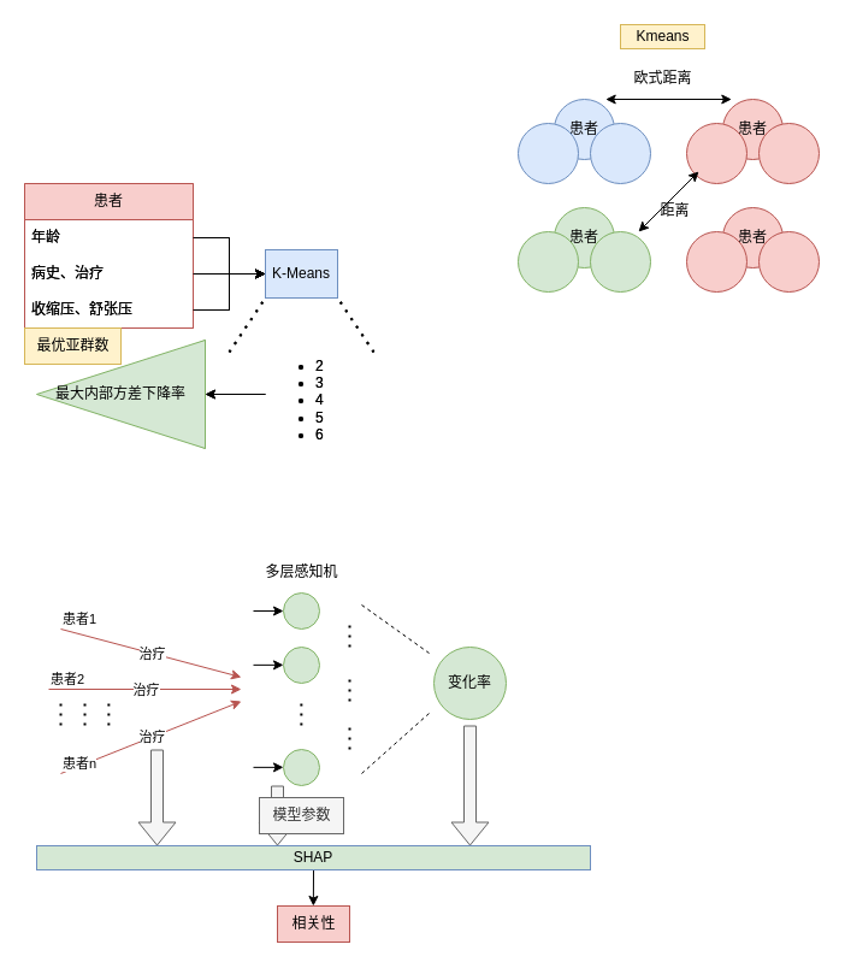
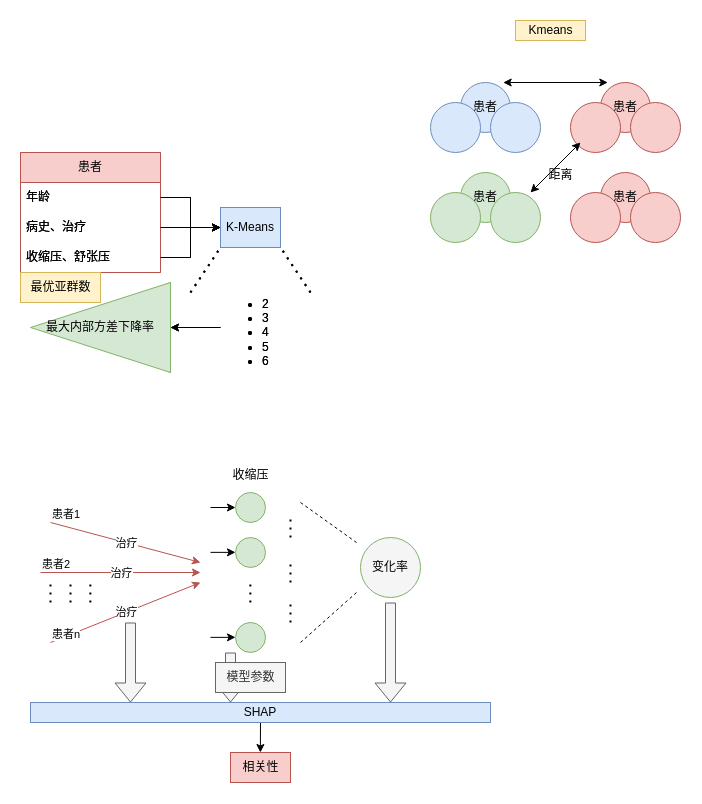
  <mxCell id="0" />
  <mxCell id="1" parent="0" />
  <mxCell id="2" value="患者" style="swimlane;fontStyle=0;childLayout=stackLayout;horizontal=1;startSize=30;horizontalStack=0;resizeParent=1;resizeParentMax=0;resizeLast=0;collapsible=1;marginBottom=0;whiteSpace=wrap;html=1;fillColor=#f8cecc;strokeColor=#b85450;" parent="1" vertex="1"><mxGeometry x="20" y="152" width="140" height="120" as="geometry" /></mxCell>
  <mxCell id="3" value="年龄" style="text;strokeColor=none;fillColor=none;align=left;verticalAlign=middle;spacingLeft=4;spacingRight=4;overflow=hidden;points=[[0,0.5],[1,0.5]];portConstraint=eastwest;rotatable=0;whiteSpace=wrap;html=1;" parent="2" vertex="1"><mxGeometry y="30" width="140" height="30" as="geometry" /></mxCell>
  <mxCell id="4" value="病史、治疗" style="text;strokeColor=none;fillColor=none;align=left;verticalAlign=middle;spacingLeft=4;spacingRight=4;overflow=hidden;points=[[0,0.5],[1,0.5]];portConstraint=eastwest;rotatable=0;whiteSpace=wrap;html=1;" parent="2" vertex="1"><mxGeometry y="60" width="140" height="30" as="geometry" /></mxCell>
  <mxCell id="5" value="收缩压、舒张压" style="text;strokeColor=none;fillColor=none;align=left;verticalAlign=middle;spacingLeft=4;spacingRight=4;overflow=hidden;points=[[0,0.5],[1,0.5]];portConstraint=eastwest;rotatable=0;whiteSpace=wrap;html=1;" parent="2" vertex="1"><mxGeometry y="90" width="140" height="30" as="geometry" /></mxCell>
  <mxCell id="6" value="K-Means" style="rounded=0;whiteSpace=wrap;html=1;fillColor=#dae8fc;strokeColor=#6c8ebf;" parent="1" vertex="1"><mxGeometry x="220" y="207" width="60" height="40" as="geometry" /></mxCell>
  <mxCell id="7" style="edgeStyle=orthogonalEdgeStyle;rounded=0;orthogonalLoop=1;jettySize=auto;html=1;exitX=1;exitY=0.5;exitDx=0;exitDy=0;entryX=0;entryY=0.5;entryDx=0;entryDy=0;" parent="1" source="3" target="6" edge="1"><mxGeometry relative="1" as="geometry" /></mxCell>
  <mxCell id="8" style="edgeStyle=orthogonalEdgeStyle;rounded=0;orthogonalLoop=1;jettySize=auto;html=1;exitX=1;exitY=0.5;exitDx=0;exitDy=0;" parent="1" source="5" target="6" edge="1"><mxGeometry relative="1" as="geometry" /></mxCell>
  <mxCell id="9" style="edgeStyle=orthogonalEdgeStyle;rounded=0;orthogonalLoop=1;jettySize=auto;html=1;exitX=1;exitY=0.5;exitDx=0;exitDy=0;entryX=0;entryY=0.5;entryDx=0;entryDy=0;" parent="1" source="4" target="6" edge="1"><mxGeometry relative="1" as="geometry"><mxPoint x="230" y="222" as="targetPoint" /></mxGeometry></mxCell>
  <mxCell id="10" style="edgeStyle=orthogonalEdgeStyle;rounded=0;orthogonalLoop=1;jettySize=auto;html=1;exitX=0;exitY=0.5;exitDx=0;exitDy=0;entryX=0;entryY=0.5;entryDx=0;entryDy=0;" parent="1" source="11" target="12" edge="1"><mxGeometry relative="1" as="geometry" /></mxCell>
  <mxCell id="11" value="&lt;ul&gt;&lt;li&gt;2&lt;/li&gt;&lt;li&gt;3&lt;/li&gt;&lt;li&gt;4&lt;/li&gt;&lt;li&gt;5&lt;/li&gt;&lt;li&gt;6&lt;/li&gt;&lt;/ul&gt;" style="text;strokeColor=none;fillColor=none;html=1;whiteSpace=wrap;verticalAlign=middle;overflow=hidden;labelBackgroundColor=none;shadow=1;" parent="1" vertex="1"><mxGeometry x="220" y="282" width="60" height="90" as="geometry" /></mxCell>
  <mxCell id="12" value="&lt;font style=&quot;font-size: 12px;&quot;&gt;最大内部方差&lt;/font&gt;" style="triangle;whiteSpace=wrap;html=1;fillColor=#d5e8d4;strokeColor=#82b366;direction=west;" parent="1" vertex="1"><mxGeometry x="70" y="282" width="100" height="90" as="geometry" /></mxCell>
  <mxCell id="13" value="" style="endArrow=none;dashed=1;html=1;dashPattern=1 3;strokeWidth=2;rounded=0;entryX=0;entryY=1;entryDx=0;entryDy=0;" parent="1" target="6" edge="1"><mxGeometry width="50" height="50" relative="1" as="geometry"><mxPoint x="190" y="292" as="sourcePoint" /><mxPoint x="220" y="242" as="targetPoint" /></mxGeometry></mxCell>
  <mxCell id="14" value="" style="endArrow=none;dashed=1;html=1;dashPattern=1 3;strokeWidth=2;rounded=0;entryX=1;entryY=1;entryDx=0;entryDy=0;" parent="1" target="6" edge="1"><mxGeometry width="50" height="50" relative="1" as="geometry"><mxPoint x="310" y="292" as="sourcePoint" /><mxPoint x="340" y="252" as="targetPoint" /></mxGeometry></mxCell>
  <mxCell id="15" value="患者" style="swimlane;fontStyle=0;childLayout=stackLayout;horizontal=1;startSize=30;horizontalStack=0;resizeParent=1;resizeParentMax=0;resizeLast=0;collapsible=1;marginBottom=0;whiteSpace=wrap;html=1;fillColor=#f8cecc;strokeColor=#b85450;" parent="1" vertex="1"><mxGeometry x="20" y="152" width="140" height="120" as="geometry" /></mxCell>
  <mxCell id="16" value="年龄" style="text;strokeColor=none;fillColor=none;align=left;verticalAlign=middle;spacingLeft=4;spacingRight=4;overflow=hidden;points=[[0,0.5],[1,0.5]];portConstraint=eastwest;rotatable=0;whiteSpace=wrap;html=1;" parent="15" vertex="1"><mxGeometry y="30" width="140" height="30" as="geometry" /></mxCell>
  <mxCell id="17" value="病史、治疗" style="text;strokeColor=none;fillColor=none;align=left;verticalAlign=middle;spacingLeft=4;spacingRight=4;overflow=hidden;points=[[0,0.5],[1,0.5]];portConstraint=eastwest;rotatable=0;whiteSpace=wrap;html=1;" parent="15" vertex="1"><mxGeometry y="60" width="140" height="30" as="geometry" /></mxCell>
  <mxCell id="18" value="收缩压、舒张压" style="text;strokeColor=none;fillColor=none;align=left;verticalAlign=middle;spacingLeft=4;spacingRight=4;overflow=hidden;points=[[0,0.5],[1,0.5]];portConstraint=eastwest;rotatable=0;whiteSpace=wrap;html=1;" parent="15" vertex="1"><mxGeometry y="90" width="140" height="30" as="geometry" /></mxCell>
  <mxCell id="19" value="K-Means" style="rounded=0;whiteSpace=wrap;html=1;fillColor=#dae8fc;strokeColor=#6c8ebf;" parent="1" vertex="1"><mxGeometry x="220" y="207" width="60" height="40" as="geometry" /></mxCell>
  <mxCell id="20" style="edgeStyle=orthogonalEdgeStyle;rounded=0;orthogonalLoop=1;jettySize=auto;html=1;exitX=1;exitY=0.5;exitDx=0;exitDy=0;entryX=0;entryY=0.5;entryDx=0;entryDy=0;" parent="1" source="16" target="19" edge="1"><mxGeometry relative="1" as="geometry" /></mxCell>
  <mxCell id="21" style="edgeStyle=orthogonalEdgeStyle;rounded=0;orthogonalLoop=1;jettySize=auto;html=1;exitX=1;exitY=0.5;exitDx=0;exitDy=0;" parent="1" source="18" target="19" edge="1"><mxGeometry relative="1" as="geometry" /></mxCell>
  <mxCell id="22" style="edgeStyle=orthogonalEdgeStyle;rounded=0;orthogonalLoop=1;jettySize=auto;html=1;exitX=1;exitY=0.5;exitDx=0;exitDy=0;entryX=0;entryY=0.5;entryDx=0;entryDy=0;" parent="1" source="17" target="19" edge="1"><mxGeometry relative="1" as="geometry"><mxPoint x="230" y="222" as="targetPoint" /></mxGeometry></mxCell>
  <mxCell id="23" style="edgeStyle=orthogonalEdgeStyle;rounded=0;orthogonalLoop=1;jettySize=auto;html=1;exitX=0;exitY=0.5;exitDx=0;exitDy=0;entryX=0;entryY=0.5;entryDx=0;entryDy=0;" parent="1" source="24" target="25" edge="1"><mxGeometry relative="1" as="geometry" /></mxCell>
  <mxCell id="24" value="&lt;ul&gt;&lt;li&gt;2&lt;/li&gt;&lt;li&gt;3&lt;/li&gt;&lt;li&gt;4&lt;/li&gt;&lt;li&gt;5&lt;/li&gt;&lt;li&gt;6&lt;/li&gt;&lt;/ul&gt;" style="text;strokeColor=none;fillColor=none;html=1;whiteSpace=wrap;verticalAlign=middle;overflow=hidden;labelBackgroundColor=none;shadow=1;" parent="1" vertex="1"><mxGeometry x="220" y="282" width="60" height="90" as="geometry" /></mxCell>
  <mxCell id="25" value="&lt;font style=&quot;font-size: 12px;&quot;&gt;最大内部方差下降率&lt;/font&gt;" style="triangle;whiteSpace=wrap;html=1;fillColor=#d5e8d4;strokeColor=#82b366;direction=west;" parent="1" vertex="1"><mxGeometry x="30" y="282" width="140" height="90" as="geometry" /></mxCell>
  <mxCell id="26" value="最优亚群数" style="text;html=1;align=center;verticalAlign=middle;resizable=0;points=[];autosize=1;strokeColor=#d6b656;fillColor=#fff2cc;" parent="1" vertex="1"><mxGeometry x="20" y="272" width="80" height="30" as="geometry" /></mxCell>
  <mxCell id="27" value="" style="endArrow=none;dashed=1;html=1;dashPattern=1 3;strokeWidth=2;rounded=0;entryX=0;entryY=1;entryDx=0;entryDy=0;" parent="1" target="19" edge="1"><mxGeometry width="50" height="50" relative="1" as="geometry"><mxPoint x="190" y="292" as="sourcePoint" /><mxPoint x="220" y="242" as="targetPoint" /></mxGeometry></mxCell>
  <mxCell id="28" value="" style="endArrow=none;dashed=1;html=1;dashPattern=1 3;strokeWidth=2;rounded=0;entryX=1;entryY=1;entryDx=0;entryDy=0;" parent="1" target="19" edge="1"><mxGeometry width="50" height="50" relative="1" as="geometry"><mxPoint x="310" y="292" as="sourcePoint" /><mxPoint x="340" y="252" as="targetPoint" /></mxGeometry></mxCell>
  <mxCell id="29" value="" style="endArrow=classic;html=1;rounded=0;fillColor=#f8cecc;strokeColor=#b85450;" parent="1" edge="1"><mxGeometry relative="1" as="geometry"><mxPoint x="40" y="572" as="sourcePoint" /><mxPoint x="200" y="572" as="targetPoint" /></mxGeometry></mxCell>
  <mxCell id="30" value="治疗" style="edgeLabel;resizable=0;html=1;align=center;verticalAlign=middle;" parent="29" connectable="0" vertex="1"><mxGeometry relative="1" as="geometry" /></mxCell>
  <mxCell id="31" value="患者2" style="edgeLabel;resizable=0;html=1;align=left;verticalAlign=bottom;" parent="29" connectable="0" vertex="1"><mxGeometry x="-1" relative="1" as="geometry" /></mxCell>
  <mxCell id="32" value="" style="endArrow=classic;html=1;rounded=0;fillColor=#f8cecc;strokeColor=#b85450;" parent="1" edge="1"><mxGeometry relative="1" as="geometry"><mxPoint x="50" y="522" as="sourcePoint" /><mxPoint x="200" y="562" as="targetPoint" /></mxGeometry></mxCell>
  <mxCell id="33" value="治疗" style="edgeLabel;resizable=0;html=1;align=center;verticalAlign=middle;" parent="32" connectable="0" vertex="1"><mxGeometry relative="1" as="geometry" /></mxCell>
  <mxCell id="34" value="患者1" style="edgeLabel;resizable=0;html=1;align=left;verticalAlign=bottom;" parent="32" connectable="0" vertex="1"><mxGeometry x="-1" relative="1" as="geometry" /></mxCell>
  <mxCell id="35" value="" style="endArrow=classic;html=1;rounded=0;fillColor=#f8cecc;strokeColor=#b85450;" parent="1" edge="1"><mxGeometry relative="1" as="geometry"><mxPoint x="50" y="642" as="sourcePoint" /><mxPoint x="200" y="582" as="targetPoint" /></mxGeometry></mxCell>
  <mxCell id="36" value="治疗" style="edgeLabel;resizable=0;html=1;align=center;verticalAlign=middle;" parent="35" connectable="0" vertex="1"><mxGeometry relative="1" as="geometry" /></mxCell>
  <mxCell id="37" value="患者n" style="edgeLabel;resizable=0;html=1;align=left;verticalAlign=bottom;" parent="35" connectable="0" vertex="1"><mxGeometry x="-1" relative="1" as="geometry" /></mxCell>
  <mxCell id="38" value="" style="ellipse;whiteSpace=wrap;html=1;aspect=fixed;fillColor=#d5e8d4;strokeColor=#82b366;" parent="1" vertex="1"><mxGeometry x="235" y="492" width="30" height="30" as="geometry" /></mxCell>
  <mxCell id="39" value="" style="ellipse;whiteSpace=wrap;html=1;aspect=fixed;fillColor=#d5e8d4;strokeColor=#82b366;" parent="1" vertex="1"><mxGeometry x="235" y="537" width="30" height="30" as="geometry" /></mxCell>
  <mxCell id="40" value="" style="ellipse;whiteSpace=wrap;html=1;aspect=fixed;fillColor=#d5e8d4;strokeColor=#82b366;" parent="1" vertex="1"><mxGeometry x="235" y="622" width="30" height="30" as="geometry" /></mxCell>
  <mxCell id="41" value="" style="endArrow=none;dashed=1;html=1;dashPattern=1 3;strokeWidth=2;rounded=0;" parent="1" edge="1"><mxGeometry width="50" height="50" relative="1" as="geometry"><mxPoint x="70" y="602" as="sourcePoint" /><mxPoint x="70" y="582" as="targetPoint" /></mxGeometry></mxCell>
  <mxCell id="42" value="" style="endArrow=none;dashed=1;html=1;dashPattern=1 3;strokeWidth=2;rounded=0;" parent="1" edge="1"><mxGeometry width="50" height="50" relative="1" as="geometry"><mxPoint x="89.86" y="602" as="sourcePoint" /><mxPoint x="89.86" y="582" as="targetPoint" /></mxGeometry></mxCell>
  <mxCell id="43" value="" style="endArrow=none;dashed=1;html=1;dashPattern=1 3;strokeWidth=2;rounded=0;" parent="1" edge="1"><mxGeometry width="50" height="50" relative="1" as="geometry"><mxPoint x="50" y="602" as="sourcePoint" /><mxPoint x="50" y="582" as="targetPoint" /></mxGeometry></mxCell>
  <mxCell id="44" value="" style="endArrow=none;dashed=1;html=1;dashPattern=1 3;strokeWidth=2;rounded=0;" parent="1" edge="1"><mxGeometry width="50" height="50" relative="1" as="geometry"><mxPoint x="249.86" y="602" as="sourcePoint" /><mxPoint x="249.86" y="582" as="targetPoint" /></mxGeometry></mxCell>
  <mxCell id="45" value="" style="endArrow=classic;html=1;rounded=0;entryX=0;entryY=0.5;entryDx=0;entryDy=0;" parent="1" target="38" edge="1"><mxGeometry width="50" height="50" relative="1" as="geometry"><mxPoint x="210" y="507" as="sourcePoint" /><mxPoint x="210" y="492" as="targetPoint" /></mxGeometry></mxCell>
  <mxCell id="46" value="" style="endArrow=classic;html=1;rounded=0;entryX=0;entryY=0.5;entryDx=0;entryDy=0;" parent="1" edge="1"><mxGeometry width="50" height="50" relative="1" as="geometry"><mxPoint x="210" y="551.86" as="sourcePoint" /><mxPoint x="235" y="551.86" as="targetPoint" /></mxGeometry></mxCell>
  <mxCell id="47" value="" style="endArrow=classic;html=1;rounded=0;entryX=0;entryY=0.5;entryDx=0;entryDy=0;" parent="1" edge="1"><mxGeometry width="50" height="50" relative="1" as="geometry"><mxPoint x="210" y="636.86" as="sourcePoint" /><mxPoint x="235" y="636.86" as="targetPoint" /></mxGeometry></mxCell>
- <mxCell id="48" value="多层感知机" style="text;html=1;align=center;verticalAlign=middle;resizable=0;points=[];autosize=1;strokeColor=none;fillColor=none;" parent="1" vertex="1"><mxGeometry x="210" y="460" width="80" height="30" as="geometry" /></mxCell>
+ <mxCell id="48" value="收缩压" style="text;html=1;align=center;verticalAlign=middle;resizable=0;points=[];autosize=1;strokeColor=none;fillColor=none;" parent="1" vertex="1"><mxGeometry x="210" y="460" width="80" height="30" as="geometry" /></mxCell>
  <mxCell id="49" value="" style="endArrow=none;dashed=1;html=1;dashPattern=1 3;strokeWidth=2;rounded=0;" parent="1" edge="1"><mxGeometry width="50" height="50" relative="1" as="geometry"><mxPoint x="290" y="537" as="sourcePoint" /><mxPoint x="290" y="517" as="targetPoint" /></mxGeometry></mxCell>
  <mxCell id="50" value="" style="endArrow=none;dashed=1;html=1;dashPattern=1 3;strokeWidth=2;rounded=0;" parent="1" edge="1"><mxGeometry width="50" height="50" relative="1" as="geometry"><mxPoint x="290" y="582" as="sourcePoint" /><mxPoint x="290" y="562" as="targetPoint" /></mxGeometry></mxCell>
  <mxCell id="51" value="" style="endArrow=none;dashed=1;html=1;dashPattern=1 3;strokeWidth=2;rounded=0;" parent="1" edge="1"><mxGeometry width="50" height="50" relative="1" as="geometry"><mxPoint x="290" y="622" as="sourcePoint" /><mxPoint x="290" y="602" as="targetPoint" /></mxGeometry></mxCell>
  <mxCell id="52" value="" style="endArrow=none;dashed=1;html=1;rounded=0;" parent="1" edge="1"><mxGeometry width="50" height="50" relative="1" as="geometry"><mxPoint x="300" y="502" as="sourcePoint" /><mxPoint x="356" y="542" as="targetPoint" /></mxGeometry></mxCell>
  <mxCell id="53" value="" style="endArrow=none;dashed=1;html=1;rounded=0;" parent="1" edge="1"><mxGeometry width="50" height="50" relative="1" as="geometry"><mxPoint x="300" y="642" as="sourcePoint" /><mxPoint x="356" y="592" as="targetPoint" /></mxGeometry></mxCell>
- <mxCell id="54" value="变化率" style="ellipse;whiteSpace=wrap;html=1;aspect=fixed;fillColor=#d5e8d4;strokeColor=#82b366;" parent="1" vertex="1"><mxGeometry x="360" y="537" width="60" height="60" as="geometry" /></mxCell>
+ <mxCell id="54" value="变化率" style="ellipse;whiteSpace=wrap;html=1;aspect=fixed;fillColor=#f5f5f5;strokeColor=#82b366;" parent="1" vertex="1"><mxGeometry x="360" y="537" width="60" height="60" as="geometry" /></mxCell>
  <mxCell id="55" value="" style="shape=flexArrow;endArrow=classic;html=1;rounded=0;fillColor=#f5f5f5;strokeColor=#666666;" parent="1" edge="1"><mxGeometry width="50" height="50" relative="1" as="geometry"><mxPoint x="230" y="652" as="sourcePoint" /><mxPoint x="230" y="702" as="targetPoint" /></mxGeometry></mxCell>
  <mxCell id="56" value="模型参数" style="text;html=1;align=center;verticalAlign=middle;resizable=0;points=[];autosize=1;strokeColor=#666666;fillColor=#f5f5f5;fontColor=#333333;" parent="1" vertex="1"><mxGeometry x="215" y="662" width="70" height="30" as="geometry" /></mxCell>
  <mxCell id="57" value="" style="shape=flexArrow;endArrow=classic;html=1;rounded=0;fillColor=#f5f5f5;strokeColor=#666666;" parent="1" edge="1"><mxGeometry width="50" height="50" relative="1" as="geometry"><mxPoint x="390" y="602" as="sourcePoint" /><mxPoint x="390" y="702" as="targetPoint" /></mxGeometry></mxCell>
  <mxCell id="58" value="" style="shape=flexArrow;endArrow=classic;html=1;rounded=0;fillColor=#f5f5f5;strokeColor=#666666;" parent="1" edge="1"><mxGeometry width="50" height="50" relative="1" as="geometry"><mxPoint x="130" y="622" as="sourcePoint" /><mxPoint x="130" y="702" as="targetPoint" /></mxGeometry></mxCell>
  <mxCell id="59" style="edgeStyle=orthogonalEdgeStyle;rounded=0;orthogonalLoop=1;jettySize=auto;html=1;exitX=0.5;exitY=1;exitDx=0;exitDy=0;" parent="1" source="60" edge="1"><mxGeometry relative="1" as="geometry"><mxPoint x="259.857" y="752" as="targetPoint" /></mxGeometry></mxCell>
- <mxCell id="60" value="SHAP" style="rounded=0;whiteSpace=wrap;html=1;fillColor=#d5e8d4;strokeColor=#6c8ebf;" parent="1" vertex="1"><mxGeometry x="30" y="702" width="460" height="20" as="geometry" /></mxCell>
+ <mxCell id="60" value="SHAP" style="rounded=0;whiteSpace=wrap;html=1;fillColor=#dae8fc;strokeColor=#6c8ebf;" parent="1" vertex="1"><mxGeometry x="30" y="702" width="460" height="20" as="geometry" /></mxCell>
  <mxCell id="61" value="相关性" style="text;html=1;align=center;verticalAlign=middle;resizable=0;points=[];autosize=1;strokeColor=#b85450;fillColor=#f8cecc;" parent="1" vertex="1"><mxGeometry x="230" y="752" width="60" height="30" as="geometry" /></mxCell>
  <mxCell id="62" value="患者" style="ellipse;whiteSpace=wrap;html=1;aspect=fixed;fillColor=#dae8fc;strokeColor=#6c8ebf;" vertex="1" parent="1"><mxGeometry x="460" y="82" width="50" height="50" as="geometry" /></mxCell>
  <mxCell id="63" value="" style="ellipse;whiteSpace=wrap;html=1;aspect=fixed;fillColor=#dae8fc;strokeColor=#6c8ebf;" vertex="1" parent="1"><mxGeometry x="490" y="102" width="50" height="50" as="geometry" /></mxCell>
  <mxCell id="64" value="" style="ellipse;whiteSpace=wrap;html=1;aspect=fixed;fillColor=#dae8fc;strokeColor=#6c8ebf;" vertex="1" parent="1"><mxGeometry x="430" y="102" width="50" height="50" as="geometry" /></mxCell>
  <mxCell id="65" value="患者" style="ellipse;whiteSpace=wrap;html=1;aspect=fixed;fillColor=#f8cecc;strokeColor=#b85450;" vertex="1" parent="1"><mxGeometry x="600" y="82" width="50" height="50" as="geometry" /></mxCell>
  <mxCell id="66" value="" style="ellipse;whiteSpace=wrap;html=1;aspect=fixed;fillColor=#f8cecc;strokeColor=#b85450;" vertex="1" parent="1"><mxGeometry x="630" y="102" width="50" height="50" as="geometry" /></mxCell>
  <mxCell id="67" value="" style="ellipse;whiteSpace=wrap;html=1;aspect=fixed;fillColor=#f8cecc;strokeColor=#b85450;" vertex="1" parent="1"><mxGeometry x="570" y="102" width="50" height="50" as="geometry" /></mxCell>
  <mxCell id="68" value="患者" style="ellipse;whiteSpace=wrap;html=1;aspect=fixed;fillColor=#d5e8d4;strokeColor=#82b366;" vertex="1" parent="1"><mxGeometry x="460" y="172" width="50" height="50" as="geometry" /></mxCell>
  <mxCell id="69" value="" style="ellipse;whiteSpace=wrap;html=1;aspect=fixed;fillColor=#d5e8d4;strokeColor=#82b366;" vertex="1" parent="1"><mxGeometry x="490" y="192" width="50" height="50" as="geometry" /></mxCell>
  <mxCell id="70" value="" style="ellipse;whiteSpace=wrap;html=1;aspect=fixed;fillColor=#d5e8d4;strokeColor=#82b366;" vertex="1" parent="1"><mxGeometry x="430" y="192" width="50" height="50" as="geometry" /></mxCell>
  <mxCell id="71" value="Kmeans" style="text;html=1;align=center;verticalAlign=middle;resizable=0;points=[];autosize=1;strokeColor=#d6b656;fillColor=#fff2cc;" vertex="1" parent="1"><mxGeometry x="515" y="20" width="70" height="20" as="geometry" /></mxCell>
  <mxCell id="72" value="患者" style="ellipse;whiteSpace=wrap;html=1;aspect=fixed;fillColor=#f8cecc;strokeColor=#b85450;" vertex="1" parent="1"><mxGeometry x="600" y="172" width="50" height="50" as="geometry" /></mxCell>
  <mxCell id="73" value="" style="ellipse;whiteSpace=wrap;html=1;aspect=fixed;fillColor=#f8cecc;strokeColor=#b85450;" vertex="1" parent="1"><mxGeometry x="630" y="192" width="50" height="50" as="geometry" /></mxCell>
  <mxCell id="74" value="" style="ellipse;whiteSpace=wrap;html=1;aspect=fixed;fillColor=#f8cecc;strokeColor=#b85450;" vertex="1" parent="1"><mxGeometry x="570" y="192" width="50" height="50" as="geometry" /></mxCell>
  <mxCell id="75" value="" style="endArrow=classic;startArrow=classic;html=1;rounded=0;exitX=1;exitY=0;exitDx=0;exitDy=0;entryX=0;entryY=0;entryDx=0;entryDy=0;" edge="1" parent="1"><mxGeometry width="50" height="50" relative="1" as="geometry"><mxPoint x="502.678" y="82.002" as="sourcePoint" /><mxPoint x="607.322" y="82.002" as="targetPoint" /></mxGeometry></mxCell>
- <mxCell id="76" value="欧式距离" style="text;html=1;align=center;verticalAlign=middle;resizable=0;points=[];autosize=1;strokeColor=none;fillColor=none;" vertex="1" parent="1"><mxGeometry x="515" y="50" width="70" height="30" as="geometry" /></mxCell>
  <mxCell id="77" value="" style="endArrow=classic;startArrow=classic;html=1;rounded=0;" edge="1" parent="1"><mxGeometry width="50" height="50" relative="1" as="geometry"><mxPoint x="530" y="192" as="sourcePoint" /><mxPoint x="580" y="142" as="targetPoint" /></mxGeometry></mxCell>
  <mxCell id="78" value="距离" style="text;html=1;align=center;verticalAlign=middle;resizable=0;points=[];autosize=1;strokeColor=none;fillColor=none;" vertex="1" parent="1"><mxGeometry x="535" y="160" width="50" height="30" as="geometry" /></mxCell>
